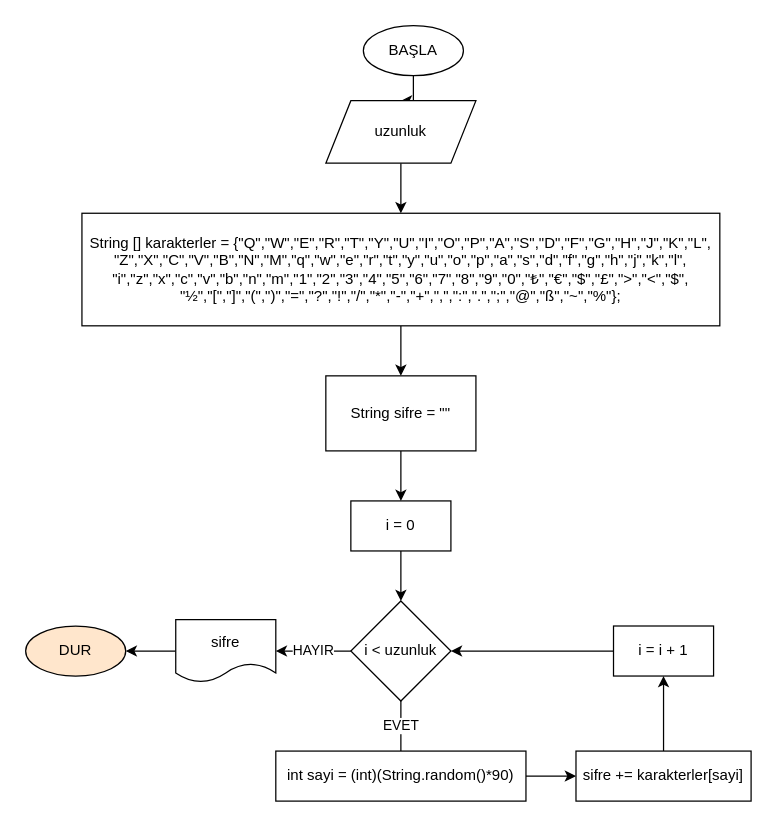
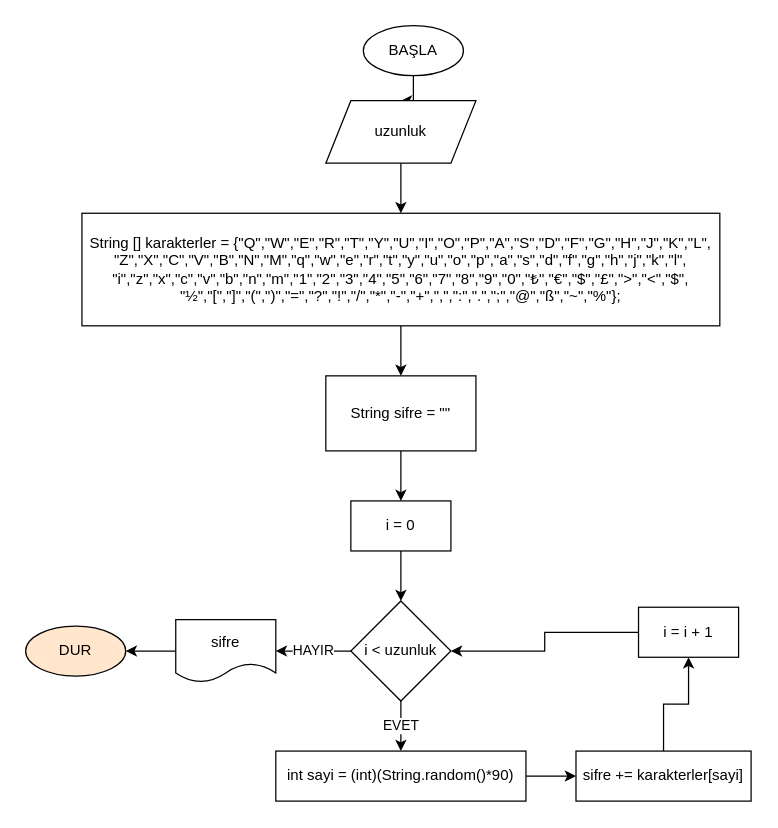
  <mxCell id="0" />
  <mxCell id="1" parent="0" />
  <mxCell id="2" value="" style="edgeStyle=orthogonalEdgeStyle;rounded=0;orthogonalLoop=1;jettySize=auto;html=1;" edge="1" parent="1" source="3" target="5"><mxGeometry relative="1" as="geometry" /></mxCell>
  <mxCell id="3" value="BAŞLA" style="ellipse;whiteSpace=wrap;html=1;" vertex="1" parent="1"><mxGeometry x="290" y="20" width="80" height="40" as="geometry" /></mxCell>
  <mxCell id="4" value="" style="edgeStyle=orthogonalEdgeStyle;rounded=0;orthogonalLoop=1;jettySize=auto;html=1;" edge="1" parent="1" source="5" target="7"><mxGeometry relative="1" as="geometry" /></mxCell>
  <mxCell id="5" value="uzunluk" style="shape=parallelogram;perimeter=parallelogramPerimeter;whiteSpace=wrap;html=1;fixedSize=1;" vertex="1" parent="1"><mxGeometry x="260" y="80" width="120" height="50" as="geometry" /></mxCell>
  <mxCell id="6" value="" style="edgeStyle=orthogonalEdgeStyle;rounded=0;orthogonalLoop=1;jettySize=auto;html=1;" edge="1" parent="1" source="7" target="17"><mxGeometry relative="1" as="geometry" /></mxCell>
  <mxCell id="7" value="String [] karakterler = {&quot;Q&quot;,&quot;W&quot;,&quot;E&quot;,&quot;R&quot;,&quot;T&quot;,&quot;Y&quot;,&quot;U&quot;,&quot;I&quot;,&quot;O&quot;,&quot;P&quot;,&quot;A&quot;,&quot;S&quot;,&quot;D&quot;,&quot;F&quot;,&quot;G&quot;,&quot;H&quot;,&quot;J&quot;,&quot;K&quot;,&quot;L&quot;,&lt;br/&gt;&#09;&#09;&quot;Z&quot;,&quot;X&quot;,&quot;C&quot;,&quot;V&quot;,&quot;B&quot;,&quot;N&quot;,&quot;M&quot;,&quot;q&quot;,&quot;w&quot;,&quot;e&quot;,&quot;r&quot;,&quot;t&quot;,&quot;y&quot;,&quot;u&quot;,&quot;o&quot;,&quot;p&quot;,&quot;a&quot;,&quot;s&quot;,&quot;d&quot;,&quot;f&quot;,&quot;g&quot;,&quot;h&quot;,&quot;j&quot;,&quot;k&quot;,&quot;l&quot;,&lt;br/&gt;&#09;&#09;&quot;i&quot;,&quot;z&quot;,&quot;x&quot;,&quot;c&quot;,&quot;v&quot;,&quot;b&quot;,&quot;n&quot;,&quot;m&quot;,&quot;1&quot;,&quot;2&quot;,&quot;3&quot;,&quot;4&quot;,&quot;5&quot;,&quot;6&quot;,&quot;7&quot;,&quot;8&quot;,&quot;9&quot;,&quot;0&quot;,&quot;₺&quot;,&quot;€&quot;,&quot;$&quot;,&quot;£&quot;,&quot;&amp;gt;&quot;,&quot;&amp;lt;&quot;,&quot;$&quot;,&lt;br/&gt;&#09;&#09;&quot;½&quot;,&quot;[&quot;,&quot;]&quot;,&quot;(&quot;,&quot;)&quot;,&quot;=&quot;,&quot;?&quot;,&quot;!&quot;,&quot;/&quot;,&quot;*&quot;,&quot;-&quot;,&quot;+&quot;,&quot;,&quot;,&quot;:&quot;,&quot;.&quot;,&quot;;&quot;,&quot;@&quot;,&quot;ß&quot;,&quot;~&quot;,&quot;%&quot;};" style="whiteSpace=wrap;html=1;" vertex="1" parent="1"><mxGeometry x="65" y="170" width="510" height="90" as="geometry" /></mxCell>
- <mxCell id="8" value="EVET" style="edgeStyle=orthogonalEdgeStyle;rounded=0;orthogonalLoop=1;jettySize=auto;html=1;endArrow=none;" edge="1" parent="1" source="10" target="14"><mxGeometry relative="1" as="geometry"><mxPoint x="330" y="640" as="targetPoint" /></mxGeometry></mxCell>
+ <mxCell id="8" value="EVET" style="edgeStyle=orthogonalEdgeStyle;rounded=0;orthogonalLoop=1;jettySize=auto;html=1;" edge="1" parent="1" source="10" target="14"><mxGeometry relative="1" as="geometry"><mxPoint x="330" y="640" as="targetPoint" /></mxGeometry></mxCell>
  <mxCell id="9" value="HAYIR" style="edgeStyle=orthogonalEdgeStyle;rounded=0;orthogonalLoop=1;jettySize=auto;html=1;" edge="1" parent="1" source="10" target="23"><mxGeometry relative="1" as="geometry" /></mxCell>
  <mxCell id="10" value="&lt;span&gt;i &amp;lt; uzunluk&lt;/span&gt;" style="rhombus;whiteSpace=wrap;html=1;" vertex="1" parent="1"><mxGeometry x="280" y="480" width="80" height="80" as="geometry" /></mxCell>
  <mxCell id="11" value="" style="edgeStyle=orthogonalEdgeStyle;rounded=0;orthogonalLoop=1;jettySize=auto;html=1;" edge="1" parent="1" source="12" target="10"><mxGeometry relative="1" as="geometry" /></mxCell>
  <mxCell id="12" value="i = 0" style="whiteSpace=wrap;html=1;" vertex="1" parent="1"><mxGeometry x="280" y="400" width="80" height="40" as="geometry" /></mxCell>
  <mxCell id="13" value="" style="edgeStyle=orthogonalEdgeStyle;rounded=0;orthogonalLoop=1;jettySize=auto;html=1;" edge="1" parent="1" source="14" target="19"><mxGeometry relative="1" as="geometry" /></mxCell>
  <mxCell id="14" value="int sayi = (int)(String.random()*90)" style="rounded=0;whiteSpace=wrap;html=1;" vertex="1" parent="1"><mxGeometry x="220" y="600" width="200" height="40" as="geometry" /></mxCell>
  <mxCell id="15" value="DUR" style="ellipse;whiteSpace=wrap;html=1;fillColor=#ffe6cc;" vertex="1" parent="1"><mxGeometry x="20" y="500" width="80" height="40" as="geometry" /></mxCell>
  <mxCell id="16" value="" style="edgeStyle=orthogonalEdgeStyle;rounded=0;orthogonalLoop=1;jettySize=auto;html=1;" edge="1" parent="1" source="17" target="12"><mxGeometry relative="1" as="geometry" /></mxCell>
  <mxCell id="17" value="String sifre = &quot;&quot;" style="whiteSpace=wrap;html=1;" vertex="1" parent="1"><mxGeometry x="260" y="300" width="120" height="60" as="geometry" /></mxCell>
  <mxCell id="18" value="" style="edgeStyle=orthogonalEdgeStyle;rounded=0;orthogonalLoop=1;jettySize=auto;html=1;" edge="1" parent="1" source="19" target="21"><mxGeometry relative="1" as="geometry" /></mxCell>
  <mxCell id="19" value="sifre += karakterler[sayi]" style="whiteSpace=wrap;html=1;rounded=0;" vertex="1" parent="1"><mxGeometry x="460" y="600" width="140" height="40" as="geometry" /></mxCell>
  <mxCell id="20" value="" style="edgeStyle=orthogonalEdgeStyle;rounded=0;orthogonalLoop=1;jettySize=auto;html=1;" edge="1" parent="1" source="21" target="10"><mxGeometry relative="1" as="geometry" /></mxCell>
- <mxCell id="21" value="i = i + 1" style="whiteSpace=wrap;html=1;rounded=0;" vertex="1" parent="1"><mxGeometry x="490" y="500" width="80" height="40" as="geometry" /></mxCell>
+ <mxCell id="21" value="i = i + 1" style="whiteSpace=wrap;html=1;rounded=0;" vertex="1" parent="1"><mxGeometry x="510" y="485" width="80" height="40" as="geometry" /></mxCell>
  <mxCell id="22" value="" style="edgeStyle=orthogonalEdgeStyle;rounded=0;orthogonalLoop=1;jettySize=auto;html=1;" edge="1" parent="1" source="23" target="15"><mxGeometry relative="1" as="geometry" /></mxCell>
  <mxCell id="23" value="sifre" style="shape=document;whiteSpace=wrap;html=1;boundedLbl=1;" vertex="1" parent="1"><mxGeometry x="140" y="495" width="80" height="50" as="geometry" /></mxCell>
